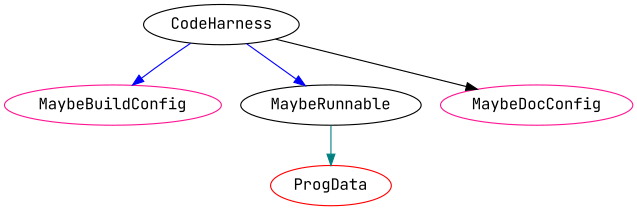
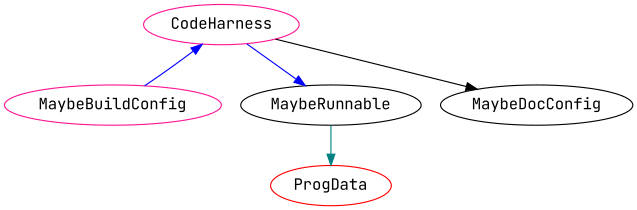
  digraph {
    fontname="JetBrains Mono"
    node [color=deeppink fontname="JetBrains Mono"]
    edge [color=blue fontname="JetBrains Mono"]
-   n1 [color=black label=CodeHarness shape=oval]
+   n1 [label=CodeHarness shape=oval]
    MaybeBuildConfig
    MaybeRunnable [color=black]
-   MaybeDocConfig
+   MaybeDocConfig [color=black]
    ProgData [color=red]
-   n1 -> MaybeBuildConfig
+   MaybeBuildConfig -> n1
    n1 -> MaybeRunnable
    n1 -> MaybeDocConfig [color=black]
    MaybeRunnable -> ProgData [color=teal]
  }
